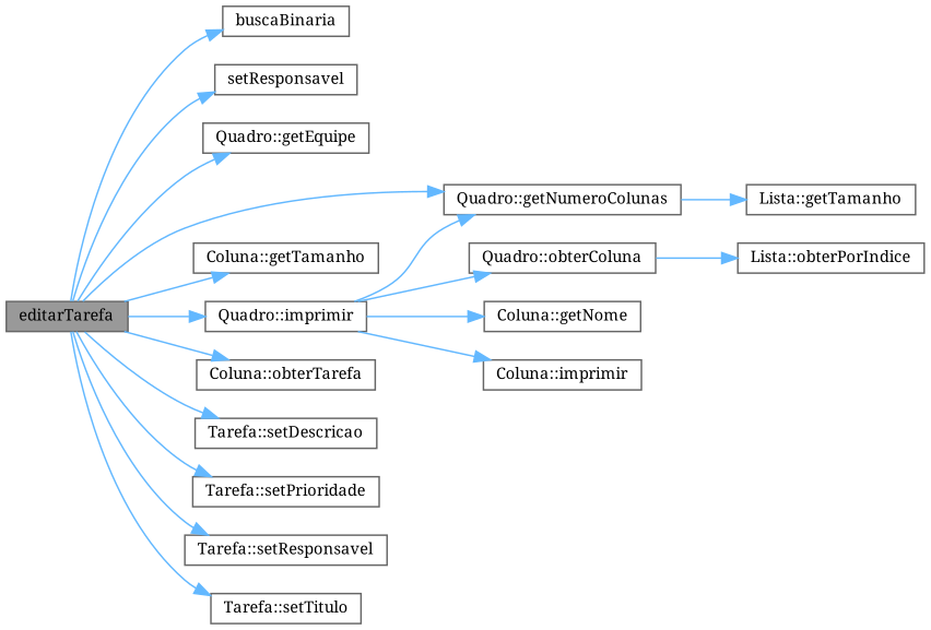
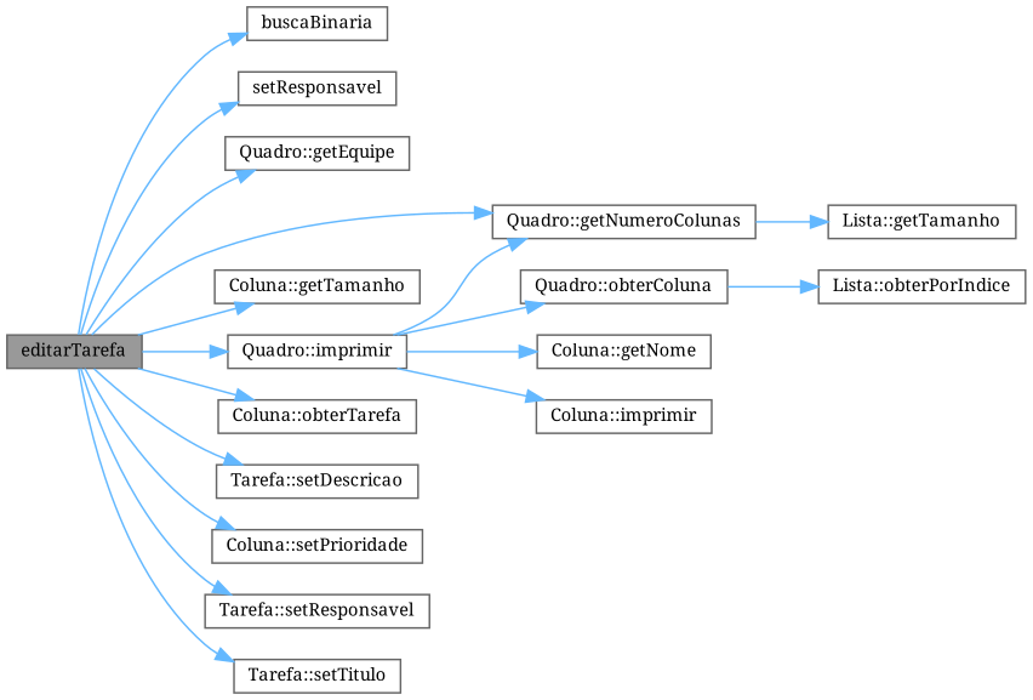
  digraph {
    fontname="Noto Serif"
    rankdir=LR
    node [color=grey40 fillcolor=white fontname="Noto Serif" fontsize=10 shape=box style=filled]
    edge [color=steelblue1 fontname="Noto Serif" fontsize=10 labelfontname=Helvetica labelfontsize=10 style=solid]
    n1 [color=gray40 fillcolor=grey60 fontcolor=black height=0.2 label=editarTarefa width=0.4]
    n2 [height=0.2 label=buscaBinaria width=0.4]
    n3 [height=0.2 label=setResponsavel width=0.4]
    n4 [height=0.2 label="Quadro::getEquipe" width=0.4]
    n5 [height=0.2 label="Quadro::getNumeroColunas" width=0.4]
    n6 [height=0.2 label="Coluna::getTamanho" width=0.4]
    n7 [height=0.2 label="Quadro::imprimir" width=0.4]
    n8 [height=0.2 label="Coluna::obterTarefa" width=0.4]
    n9 [height=0.2 label="Tarefa::setDescricao" width=0.4]
-   n10 [height=0.2 label="Tarefa::setPrioridade" width=0.4]
+   n10 [height=0.2 label="Coluna::setPrioridade" width=0.4]
    n11 [height=0.2 label="Tarefa::setResponsavel" width=0.4]
    n12 [height=0.2 label="Tarefa::setTitulo" width=0.4]
    n13 [height=0.2 label="Lista::getTamanho" width=0.4]
    n14 [height=0.2 label="Quadro::obterColuna" width=0.4]
    n15 [height=0.2 label="Coluna::getNome" width=0.4]
    n16 [height=0.2 label="Coluna::imprimir" width=0.4]
    n17 [height=0.2 label="Lista::obterPorIndice" width=0.4]
    n1 -> n2
    n1 -> n3
    n1 -> n4
    n1 -> n5
    n1 -> n6
    n1 -> n7
    n1 -> n8
    n1 -> n9
    n1 -> n10
    n1 -> n11
    n1 -> n12
    n5 -> n13
    n7 -> n5
    n7 -> n14
    n7 -> n15
    n7 -> n16
    n14 -> n17
  }
